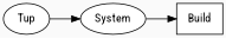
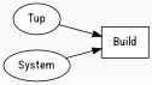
  digraph {
    bgcolor="#fafafa"
    fontname="Roboto Condensed"
    rankdir=LR
    node [fillcolor="#ffffff" fontname="Roboto Condensed" style=filled]
    edge [fontname="Roboto Condensed"]
    Build [shape=rectangle]
    Tup
    System
-   Tup -> System
+   Tup -> Build
    System -> Build
  }
